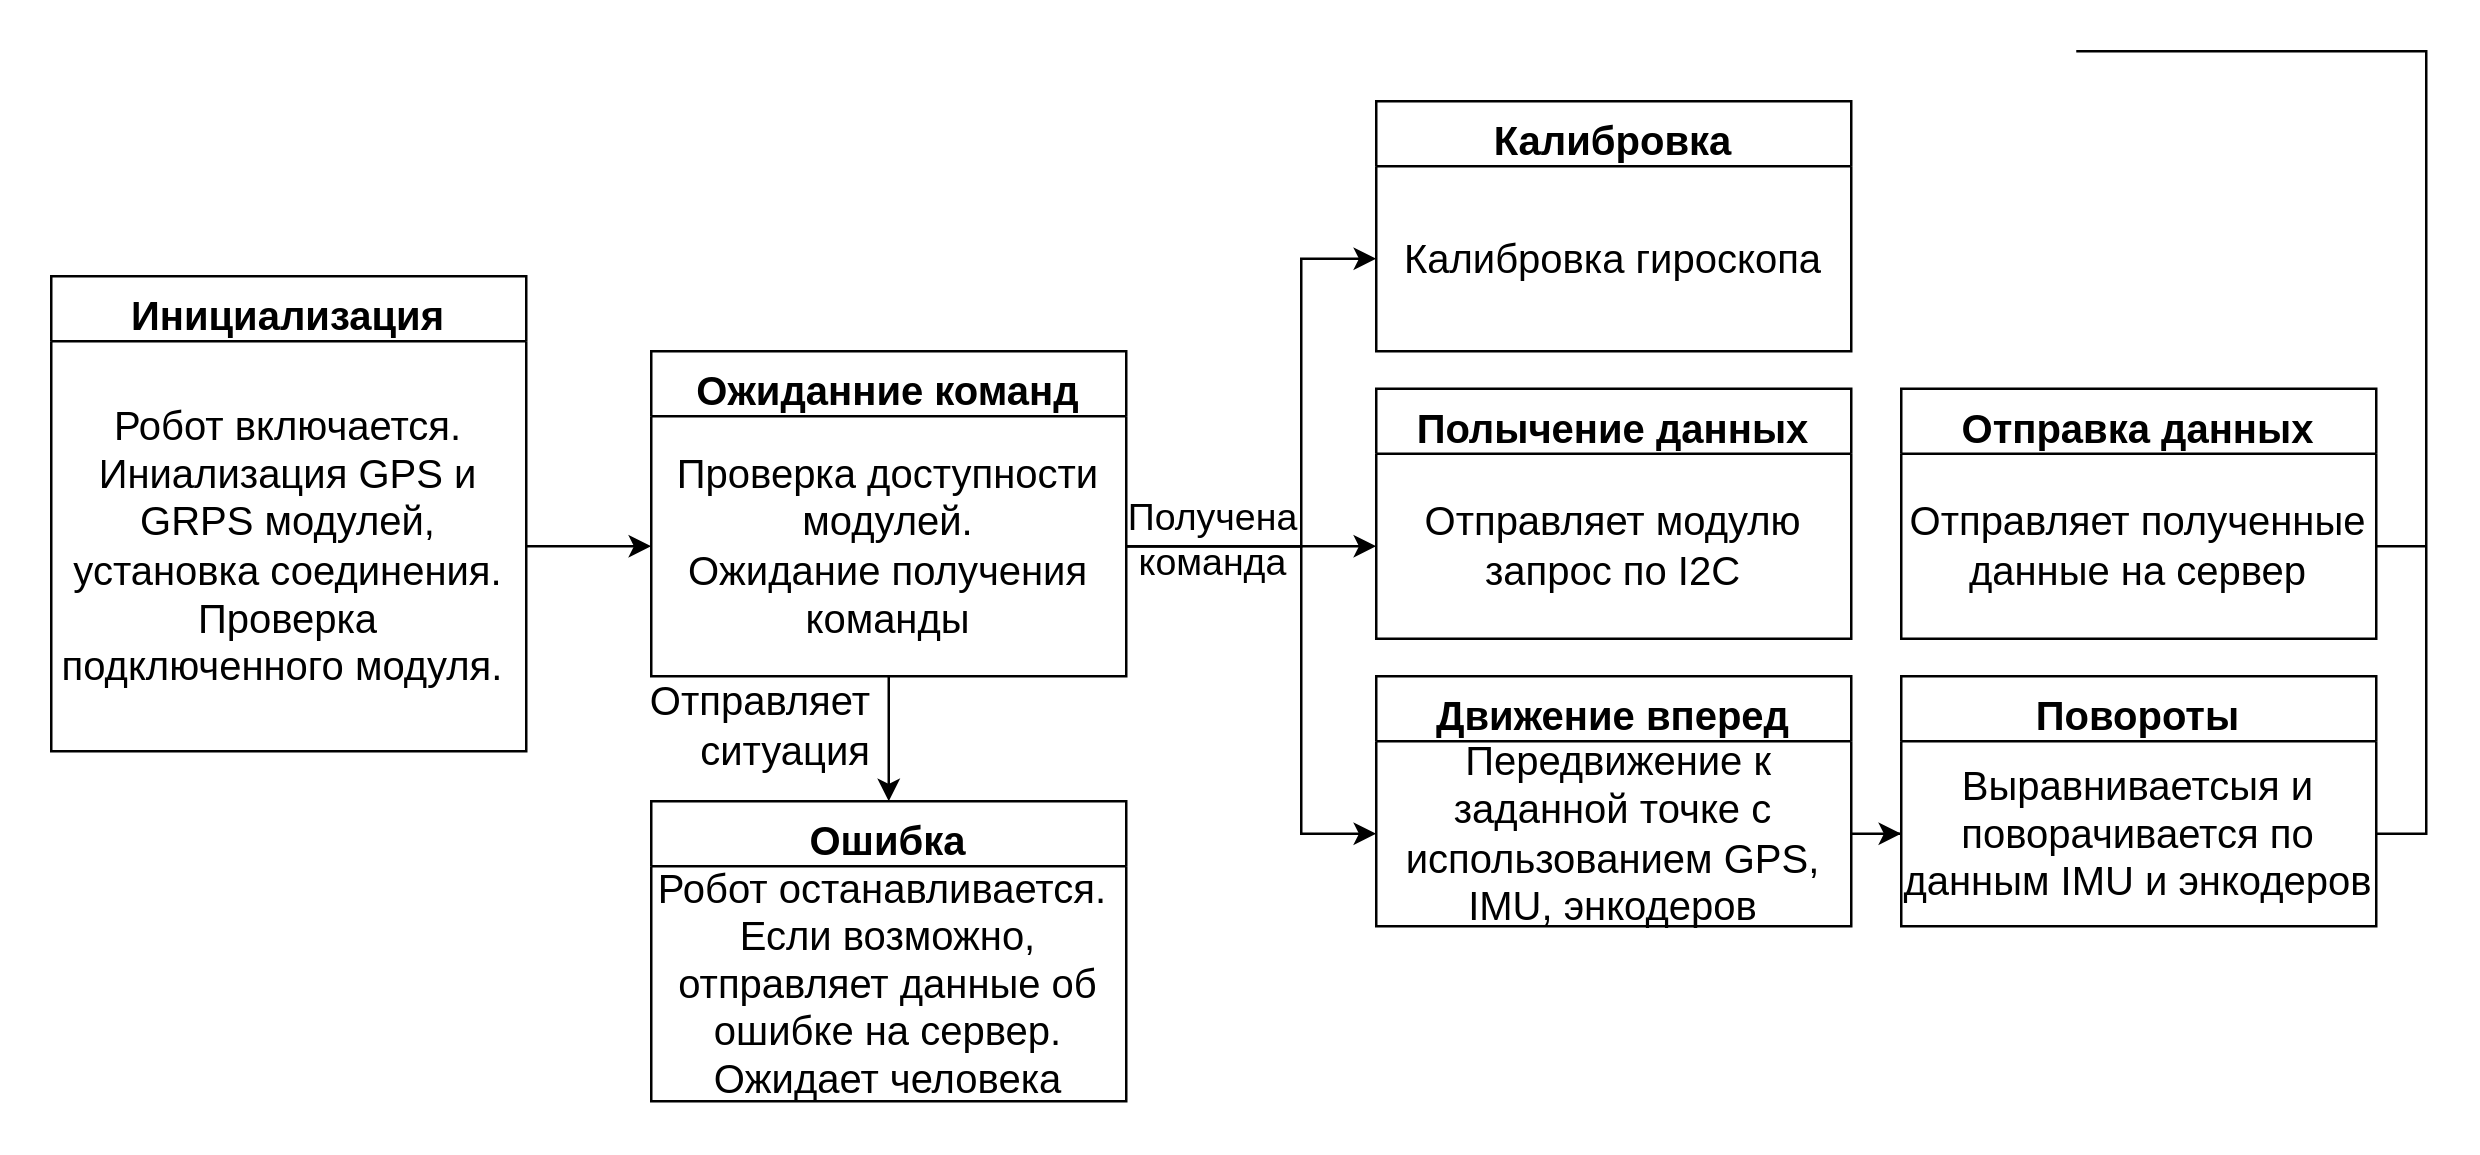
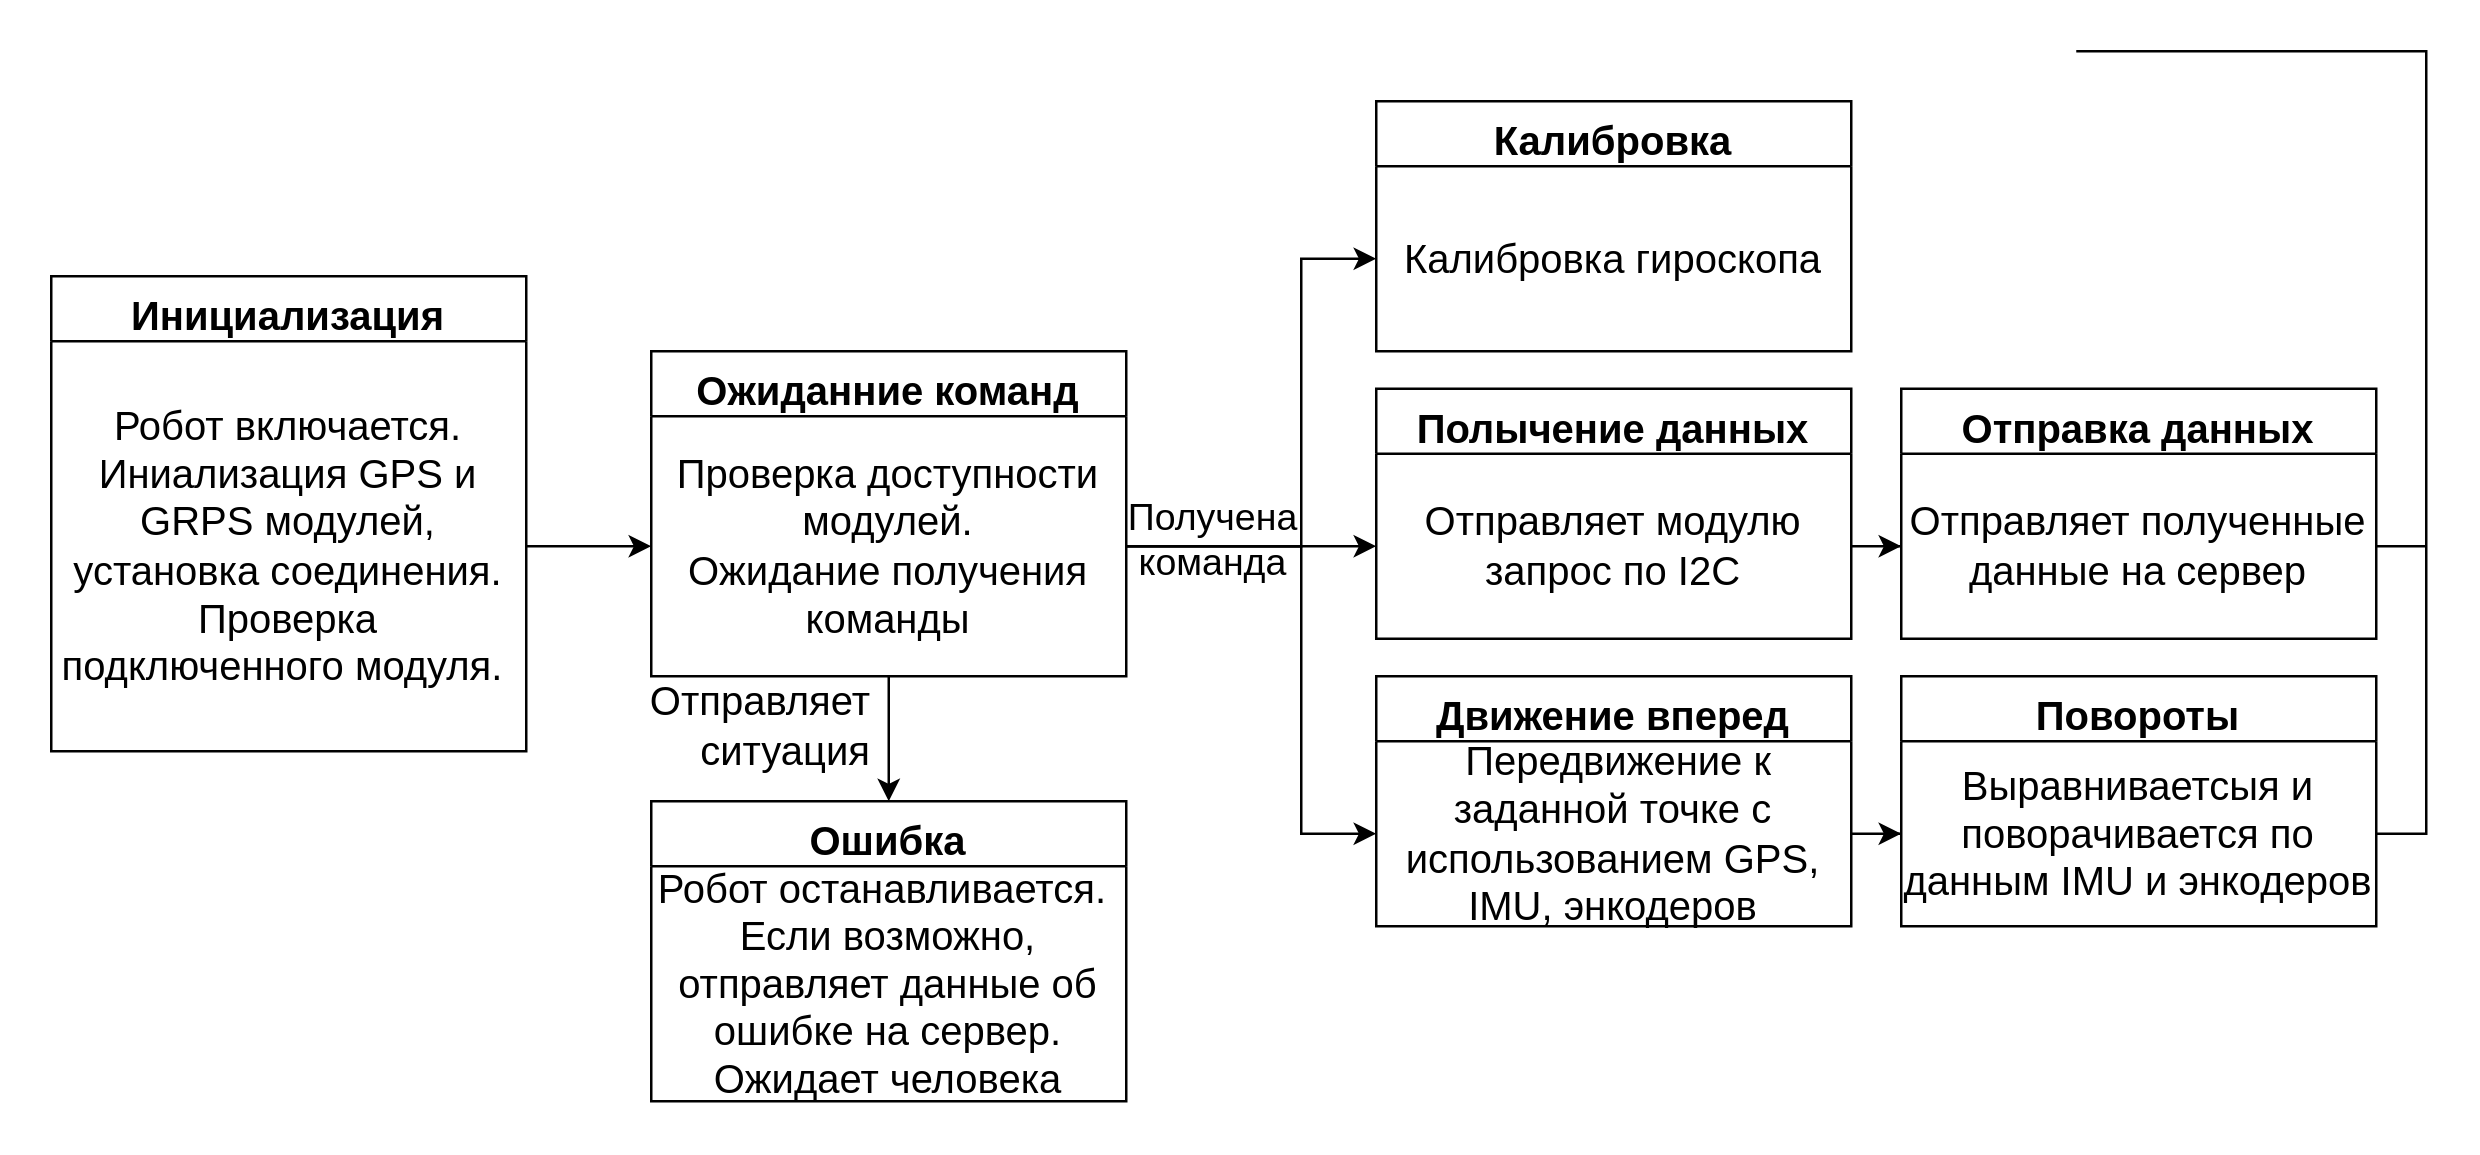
  <mxCell id="0" />
  <mxCell id="1" parent="0" />
  <mxCell id="2" value="&lt;b&gt;&lt;font&gt;Инициализация&lt;/font&gt;&lt;/b&gt;" style="swimlane;fontStyle=0;align=center;verticalAlign=top;childLayout=stackLayout;horizontal=1;startSize=26;horizontalStack=0;resizeParent=1;resizeLast=0;collapsible=1;marginBottom=0;rounded=0;shadow=0;strokeWidth=1;whiteSpace=wrap;html=1;fontSize=16;" parent="1" vertex="1"><mxGeometry x="20" y="110" width="190" height="190" as="geometry"><mxRectangle x="90" y="450" width="160" height="26" as="alternateBounds" /></mxGeometry></mxCell>
  <mxCell id="3" value="Робот включается.&lt;div&gt;Иниализация GPS и GRPS модулей, установка соединения. Проверка подключенного модуля.&amp;nbsp;&lt;/div&gt;" style="text;align=center;verticalAlign=middle;rounded=0;textDirection=ltr;horizontal=1;fontSize=16;html=1;whiteSpace=wrap;" parent="2" vertex="1"><mxGeometry y="26" width="190" height="164" as="geometry" /></mxCell>
  <mxCell id="4" value="&lt;b&gt;&lt;font&gt;Ожиданние команд&lt;/font&gt;&lt;/b&gt;" style="swimlane;fontStyle=0;align=center;verticalAlign=top;childLayout=stackLayout;horizontal=1;startSize=26;horizontalStack=0;resizeParent=1;resizeLast=0;collapsible=1;marginBottom=0;rounded=0;shadow=0;strokeWidth=1;whiteSpace=wrap;html=1;fontSize=16;" parent="1" vertex="1"><mxGeometry x="260" y="140" width="190" height="130" as="geometry"><mxRectangle x="90" y="450" width="160" height="26" as="alternateBounds" /></mxGeometry></mxCell>
  <mxCell id="5" value="Проверка доступности модулей.&lt;div&gt;Ожидание получения команды&lt;/div&gt;" style="text;align=center;verticalAlign=middle;rounded=0;textDirection=ltr;horizontal=1;fontSize=16;html=1;whiteSpace=wrap;" parent="4" vertex="1"><mxGeometry y="26" width="190" height="104" as="geometry" /></mxCell>
  <mxCell id="6" value="&lt;b&gt;&lt;font&gt;Полычение данных&lt;/font&gt;&lt;/b&gt;" style="swimlane;fontStyle=0;align=center;verticalAlign=top;childLayout=stackLayout;horizontal=1;startSize=26;horizontalStack=0;resizeParent=1;resizeLast=0;collapsible=1;marginBottom=0;rounded=0;shadow=0;strokeWidth=1;whiteSpace=wrap;html=1;fontSize=16;" parent="1" vertex="1"><mxGeometry x="550" y="155" width="190" height="100" as="geometry"><mxRectangle x="90" y="450" width="160" height="26" as="alternateBounds" /></mxGeometry></mxCell>
  <mxCell id="7" value="Отправляет модулю запрос по I2C" style="text;align=center;verticalAlign=middle;rounded=0;textDirection=ltr;horizontal=1;fontSize=16;html=1;whiteSpace=wrap;" parent="6" vertex="1"><mxGeometry y="26" width="190" height="74" as="geometry" /></mxCell>
  <mxCell id="8" value="&lt;b&gt;&lt;font&gt;Ошибка&lt;/font&gt;&lt;/b&gt;" style="swimlane;fontStyle=0;align=center;verticalAlign=top;childLayout=stackLayout;horizontal=1;startSize=26;horizontalStack=0;resizeParent=1;resizeLast=0;collapsible=1;marginBottom=0;rounded=0;shadow=0;strokeWidth=1;whiteSpace=wrap;html=1;fontSize=16;" parent="1" vertex="1"><mxGeometry x="260" y="320" width="190" height="120" as="geometry"><mxRectangle x="90" y="450" width="160" height="26" as="alternateBounds" /></mxGeometry></mxCell>
  <mxCell id="9" value="Робот останавливается.&amp;nbsp;&lt;div&gt;Если возможно, отправляет данные об ошибке на сервер.&lt;/div&gt;&lt;div&gt;Ожидает человека&lt;/div&gt;" style="text;align=center;verticalAlign=middle;rounded=0;textDirection=ltr;horizontal=1;fontSize=16;html=1;whiteSpace=wrap;" parent="8" vertex="1"><mxGeometry y="26" width="190" height="94" as="geometry" /></mxCell>
  <mxCell id="10" value="&lt;b&gt;&lt;font&gt;Калибровка&lt;/font&gt;&lt;/b&gt;" style="swimlane;fontStyle=0;align=center;verticalAlign=top;childLayout=stackLayout;horizontal=1;startSize=26;horizontalStack=0;resizeParent=1;resizeLast=0;collapsible=1;marginBottom=0;rounded=0;shadow=0;strokeWidth=1;whiteSpace=wrap;html=1;fontSize=16;" parent="1" vertex="1"><mxGeometry x="550" y="40" width="190" height="100" as="geometry"><mxRectangle x="90" y="450" width="160" height="26" as="alternateBounds" /></mxGeometry></mxCell>
  <mxCell id="11" value="Калибровка гироскопа" style="text;align=center;verticalAlign=middle;rounded=0;textDirection=ltr;horizontal=1;fontSize=16;html=1;whiteSpace=wrap;" parent="10" vertex="1"><mxGeometry y="26" width="190" height="74" as="geometry" /></mxCell>
  <mxCell id="12" style="edgeStyle=orthogonalEdgeStyle;rounded=0;orthogonalLoop=1;jettySize=auto;html=1;entryX=0;entryY=0.5;entryDx=0;entryDy=0;fontSize=16;" parent="1" source="3" target="5" edge="1"><mxGeometry relative="1" as="geometry" /></mxCell>
  <mxCell id="13" style="edgeStyle=orthogonalEdgeStyle;rounded=0;orthogonalLoop=1;jettySize=auto;html=1;entryX=0;entryY=0.5;entryDx=0;entryDy=0;fontSize=16;" parent="1" source="5" target="11" edge="1"><mxGeometry relative="1" as="geometry"><mxPoint x="500" y="70" as="targetPoint" /><Array as="points"><mxPoint x="520" y="218" /><mxPoint x="520" y="103" /></Array></mxGeometry></mxCell>
  <mxCell id="14" style="edgeStyle=orthogonalEdgeStyle;rounded=0;orthogonalLoop=1;jettySize=auto;html=1;entryX=0;entryY=0.5;entryDx=0;entryDy=0;fontSize=16;" parent="1" source="5" target="7" edge="1"><mxGeometry relative="1" as="geometry" /></mxCell>
  <mxCell id="15" value="Получена команда" style="text;html=1;align=center;verticalAlign=middle;whiteSpace=wrap;rounded=0;fontSize=15;" parent="1" vertex="1"><mxGeometry x="450" y="200" width="70" height="30" as="geometry" /></mxCell>
  <mxCell id="16" style="edgeStyle=orthogonalEdgeStyle;rounded=0;orthogonalLoop=1;jettySize=auto;html=1;entryX=0.5;entryY=0;entryDx=0;entryDy=0;fontSize=16;" parent="1" source="5" target="8" edge="1"><mxGeometry relative="1" as="geometry" /></mxCell>
  <mxCell id="17" value="&lt;b&gt;&lt;font&gt;Движение вперед&lt;/font&gt;&lt;/b&gt;" style="swimlane;fontStyle=0;align=center;verticalAlign=top;childLayout=stackLayout;horizontal=1;startSize=26;horizontalStack=0;resizeParent=1;resizeLast=0;collapsible=1;marginBottom=0;rounded=0;shadow=0;strokeWidth=1;whiteSpace=wrap;html=1;fontSize=16;" parent="1" vertex="1"><mxGeometry x="550" y="270" width="190" height="100" as="geometry"><mxRectangle x="90" y="450" width="160" height="26" as="alternateBounds" /></mxGeometry></mxCell>
  <mxCell id="18" value="&amp;nbsp;Передвижение к заданной точке с использованием GPS, IMU, энкодеров" style="text;align=center;verticalAlign=middle;rounded=0;textDirection=ltr;horizontal=1;fontSize=16;html=1;whiteSpace=wrap;" parent="17" vertex="1"><mxGeometry y="26" width="190" height="74" as="geometry" /></mxCell>
  <mxCell id="19" value="&lt;b&gt;&lt;font&gt;Повороты&lt;/font&gt;&lt;/b&gt;" style="swimlane;fontStyle=0;align=center;verticalAlign=top;childLayout=stackLayout;horizontal=1;startSize=26;horizontalStack=0;resizeParent=1;resizeLast=0;collapsible=1;marginBottom=0;rounded=0;shadow=0;strokeWidth=1;whiteSpace=wrap;html=1;fontSize=16;" parent="1" vertex="1"><mxGeometry x="760" y="270" width="190" height="100" as="geometry"><mxRectangle x="90" y="450" width="160" height="26" as="alternateBounds" /></mxGeometry></mxCell>
  <mxCell id="20" value="Выравниваетсыя и поворачивается по данным IMU и энкодеров" style="text;align=center;verticalAlign=middle;rounded=0;textDirection=ltr;horizontal=1;fontSize=16;html=1;whiteSpace=wrap;" parent="19" vertex="1"><mxGeometry y="26" width="190" height="74" as="geometry" /></mxCell>
  <mxCell id="21" style="edgeStyle=orthogonalEdgeStyle;rounded=0;orthogonalLoop=1;jettySize=auto;html=1;fontSize=16;" parent="1" source="18" target="20" edge="1"><mxGeometry relative="1" as="geometry" /></mxCell>
  <mxCell id="22" value="&lt;b&gt;&lt;font&gt;Отправка данных&lt;/font&gt;&lt;/b&gt;" style="swimlane;fontStyle=0;align=center;verticalAlign=top;childLayout=stackLayout;horizontal=1;startSize=26;horizontalStack=0;resizeParent=1;resizeLast=0;collapsible=1;marginBottom=0;rounded=0;shadow=0;strokeWidth=1;whiteSpace=wrap;html=1;fontSize=16;" parent="1" vertex="1"><mxGeometry x="760" y="155" width="190" height="100" as="geometry"><mxRectangle x="90" y="450" width="160" height="26" as="alternateBounds" /></mxGeometry></mxCell>
  <mxCell id="23" style="edgeStyle=orthogonalEdgeStyle;rounded=0;orthogonalLoop=1;jettySize=auto;html=1;exitX=1;exitY=0.5;exitDx=0;exitDy=0;endArrow=none;startFill=0;" edge="1" parent="22" source="24"><mxGeometry relative="1" as="geometry"><mxPoint x="210" y="63" as="targetPoint" /></mxGeometry></mxCell>
  <mxCell id="24" value="Отправляет полученные данные на сервер" style="text;align=center;verticalAlign=middle;rounded=0;textDirection=ltr;horizontal=1;fontSize=16;html=1;whiteSpace=wrap;" parent="22" vertex="1"><mxGeometry y="26" width="190" height="74" as="geometry" /></mxCell>
+ <mxCell id="25" style="edgeStyle=orthogonalEdgeStyle;rounded=0;orthogonalLoop=1;jettySize=auto;html=1;entryX=0;entryY=0.5;entryDx=0;entryDy=0;fontSize=16;" parent="1" source="7" target="24" edge="1"><mxGeometry relative="1" as="geometry" /></mxCell>
  <mxCell id="26" value="" style="endArrow=none;html=1;rounded=0;entryX=1;entryY=0.5;entryDx=0;entryDy=0;fontSize=16;" parent="1" target="20" edge="1"><mxGeometry width="50" height="50" relative="1" as="geometry"><mxPoint x="830" y="20" as="sourcePoint" /><mxPoint x="839" y="230" as="targetPoint" /><Array as="points"><mxPoint x="970" y="20" /><mxPoint x="970" y="333" /></Array></mxGeometry></mxCell>
  <mxCell id="27" value="Отправляет ситуация" style="text;html=1;align=right;verticalAlign=middle;whiteSpace=wrap;rounded=0;fontSize=16;" parent="1" vertex="1"><mxGeometry x="260" y="270" width="90" height="40" as="geometry" /></mxCell>
  <mxCell id="28" style="edgeStyle=orthogonalEdgeStyle;rounded=0;orthogonalLoop=1;jettySize=auto;html=1;entryX=0;entryY=0.5;entryDx=0;entryDy=0;" parent="1" source="5" target="18" edge="1"><mxGeometry relative="1" as="geometry"><Array as="points"><mxPoint x="520" y="218" /><mxPoint x="520" y="333" /></Array></mxGeometry></mxCell>
